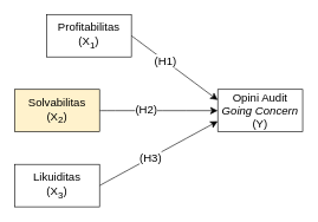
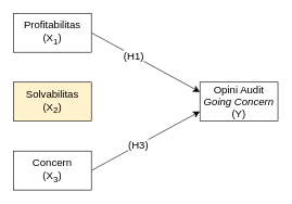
  <mxCell id="0" />
  <mxCell id="1" parent="0" />
  <mxCell id="2" style="edgeStyle=none;curved=1;rounded=0;orthogonalLoop=1;jettySize=auto;html=1;exitX=1;exitY=0.5;exitDx=0;exitDy=0;entryX=0;entryY=0.25;entryDx=0;entryDy=0;fontSize=12;startSize=8;endSize=8;" edge="1" parent="1" source="4" target="11"><mxGeometry relative="1" as="geometry" /></mxCell>
  <mxCell id="3" value="(H1)" style="edgeLabel;html=1;align=center;verticalAlign=middle;resizable=0;points=[];fontSize=16;" vertex="1" connectable="0" parent="2"><mxGeometry x="-0.224" relative="1" as="geometry"><mxPoint as="offset" /></mxGeometry></mxCell>
- <mxCell id="4" value="Profitabilitas&lt;br&gt;(X&lt;font style=&quot;font-size: 16px;&quot;&gt;&lt;sub&gt;1&lt;/sub&gt;&lt;/font&gt;)" style="rounded=0;whiteSpace=wrap;html=1;fontSize=16;" vertex="1" parent="1"><mxGeometry x="65" y="20" width="120" height="60" as="geometry" /></mxCell>
- <mxCell id="5" style="edgeStyle=none;curved=1;rounded=0;orthogonalLoop=1;jettySize=auto;html=1;exitX=1;exitY=0.5;exitDx=0;exitDy=0;entryX=0;entryY=0.5;entryDx=0;entryDy=0;fontSize=12;startSize=8;endSize=8;" edge="1" parent="1" source="7" target="11"><mxGeometry relative="1" as="geometry" /></mxCell>
- <mxCell id="6" value="(H2)" style="edgeLabel;html=1;align=center;verticalAlign=middle;resizable=0;points=[];fontSize=16;" vertex="1" connectable="0" parent="5"><mxGeometry x="-0.222" y="2" relative="1" as="geometry"><mxPoint as="offset" /></mxGeometry></mxCell>
+ <mxCell id="4" value="Profitabilitas&lt;br&gt;(X&lt;font style=&quot;font-size: 16px;&quot;&gt;&lt;sub&gt;1&lt;/sub&gt;&lt;/font&gt;)" style="rounded=0;whiteSpace=wrap;html=1;fontSize=16;" vertex="1" parent="1"><mxGeometry x="20" y="20" width="120" height="60" as="geometry" /></mxCell>
  <mxCell id="7" value="Solvabilitas&lt;br&gt;(X&lt;font style=&quot;font-size: 16px;&quot;&gt;&lt;sub&gt;2&lt;/sub&gt;&lt;/font&gt;)" style="rounded=0;whiteSpace=wrap;html=1;fontSize=16;fillColor=#fff2cc;" vertex="1" parent="1"><mxGeometry x="20" y="126" width="120" height="60" as="geometry" /></mxCell>
  <mxCell id="8" style="edgeStyle=none;curved=1;rounded=0;orthogonalLoop=1;jettySize=auto;html=1;exitX=1;exitY=0.5;exitDx=0;exitDy=0;entryX=0;entryY=0.75;entryDx=0;entryDy=0;fontSize=12;startSize=8;endSize=8;" edge="1" parent="1" source="10" target="11"><mxGeometry relative="1" as="geometry" /></mxCell>
  <mxCell id="9" value="(H3)" style="edgeLabel;html=1;align=center;verticalAlign=middle;resizable=0;points=[];fontSize=16;" vertex="1" connectable="0" parent="8"><mxGeometry x="-0.134" y="1" relative="1" as="geometry"><mxPoint as="offset" /></mxGeometry></mxCell>
- <mxCell id="10" value="Likuiditas&lt;br&gt;(X&lt;sub&gt;3&lt;/sub&gt;)" style="rounded=0;whiteSpace=wrap;html=1;fontSize=16;" vertex="1" parent="1"><mxGeometry x="20" y="232" width="120" height="60" as="geometry" /></mxCell>
+ <mxCell id="10" value="Concern&lt;br&gt;(X&lt;sub&gt;3&lt;/sub&gt;)" style="rounded=0;whiteSpace=wrap;html=1;fontSize=16;" vertex="1" parent="1"><mxGeometry x="20" y="232" width="120" height="60" as="geometry" /></mxCell>
  <mxCell id="11" value="Opini Audit &lt;i&gt;Going Concern&lt;/i&gt;&lt;br&gt;(Y)" style="rounded=0;whiteSpace=wrap;html=1;fontSize=16;" vertex="1" parent="1"><mxGeometry x="307" y="126" width="120" height="60" as="geometry" /></mxCell>
